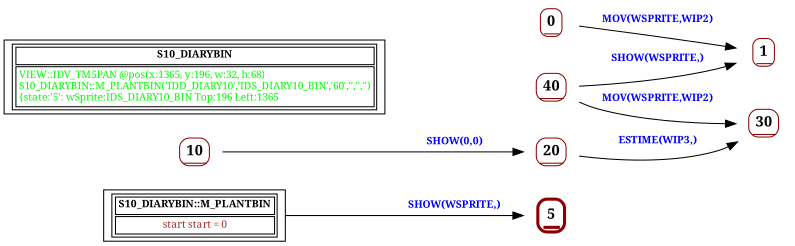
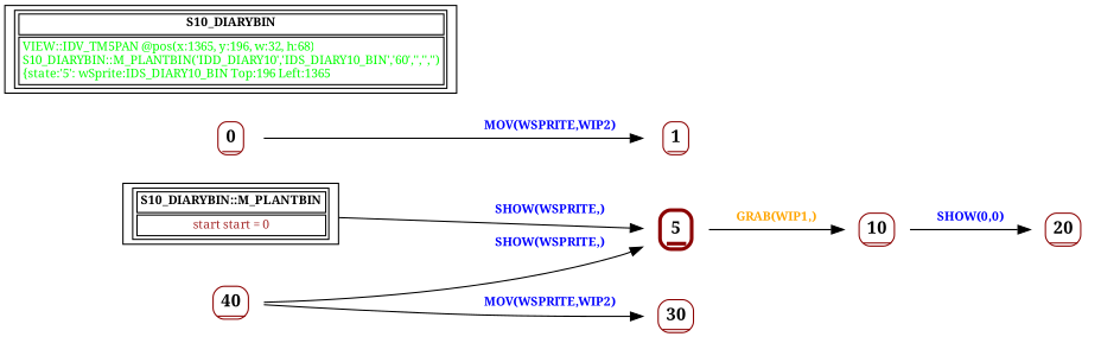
  digraph {
    fontname="Noto Serif"
    rankdir=LR
    node [fontname="Noto Serif" fontsize=14 shape=none]
    edge [fontcolor=blue fontname="Noto Serif" fontsize=10]
    n1 [fontsize=10 label=< <table border="1"><tr><td><b>S10_DIARYBIN::M_PLANTBIN<br align="left"/></b></td></tr> <tr><td><font point-size="10" color ="brown">start start = 0<br align="left"/></font></td></tr></table>> shape=record]
    n2 [label=< <table border="3" color="darkred" style="rounded"><tr><td sides="b"><b>5<br align="left"/></b></td></tr> </table>>]
    n3 [label=< <table border="1" color="darkred" style="rounded"><tr><td sides="b"><b>0<br align="left"/></b></td></tr> </table>>]
    n4 [label=< <table border="1" color="darkred" style="rounded"><tr><td sides="b"><b>1<br align="left"/></b></td></tr> </table>>]
    n5 [label=< <table border="1" color="darkred" style="rounded"><tr><td sides="b"><b>10<br align="left"/></b></td></tr> </table>>]
    n6 [label=< <table border="1" color="darkred" style="rounded"><tr><td sides="b"><b>20<br align="left"/></b></td></tr> </table>>]
    n7 [label=< <table border="1" color="darkred" style="rounded"><tr><td sides="b"><b>30<br align="left"/></b></td></tr> </table>>]
    n8 [label=< <table border="1" color="darkred" style="rounded"><tr><td sides="b"><b>40<br align="left"/></b></td></tr> </table>>]
    n9 [fontsize=10 label=< <table border="1"><tr><td><b>S10_DIARYBIN<br align="left"/></b></td></tr> <tr><td><font point-size="10" color ="green">VIEW::IDV_TM5PAN @pos(x:1365, y:196, w:32, h:68)<br align="left"/>S10_DIARYBIN::M_PLANTBIN(&apos;IDD_DIARY10&apos;,&apos;IDS_DIARY10_BIN&apos;,&apos;60&apos;,&apos;&apos;,&apos;&apos;,&apos;&apos;)<br align="left"/>			&#123;state:&apos;5&apos;: wSprite:IDS_DIARY10_BIN Top:196 Left:1365<br align="left"/></font></td></tr></table>> shape=record]
    n1 -> n2 [label=< <table border="0"><tr><td><b>SHOW(WSPRITE,)<br align="left"/></b></td></tr> </table>>]
+   n2 -> n5 [fontcolor=orange label=< <table border="0"><tr><td><b>GRAB(WIP1,)<br align="left"/></b></td></tr> </table>>]
    n3 -> n4 [label=< <table border="0"><tr><td><b>MOV(WSPRITE,WIP2)<br align="left"/></b></td></tr> </table>>]
    n5 -> n6 [label=< <table border="0"><tr><td><b>SHOW(0,0)<br align="left"/></b></td></tr> </table>>]
-   n6 -> n7 [label=< <table border="0"><tr><td><b>ESTIME(WIP3,)<br align="left"/></b></td></tr> </table>>]
-   n8 -> n4 [label=< <table border="0"><tr><td><b>SHOW(WSPRITE,)<br align="left"/></b></td></tr> </table>>]
+   n8 -> n2 [label=< <table border="0"><tr><td><b>SHOW(WSPRITE,)<br align="left"/></b></td></tr> </table>>]
    n8 -> n7 [label=< <table border="0"><tr><td><b>MOV(WSPRITE,WIP2)<br align="left"/></b></td></tr> </table>>]
  }
